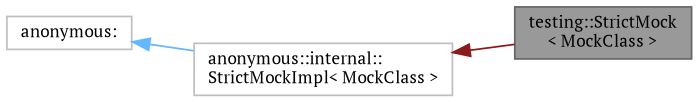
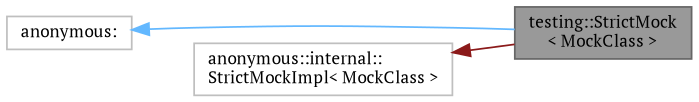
  digraph {
    fontname="PT Serif"
    rankdir=LR
    node [color=grey75 fillcolor=white fontname="PT Serif" fontsize=10 shape=box style=filled]
    edge [dir=back fontname="PT Serif" fontsize=10 labelfontname=Helvetica labelfontsize=10 style=solid]
    n1 [color=gray40 fillcolor=grey60 fontcolor=black height=0.2 label="testing::StrictMock\l\< MockClass \>" width=0.4]
    n2 [height=0.2 label="anonymous::internal::\lStrictMockImpl\< MockClass \>" width=0.4]
    n3 [height=0.2 label="anonymous:" width=0.4]
    n2 -> n1 [color=firebrick4]
-   n3 -> n2 [color=steelblue1]
+   n3 -> n1 [color=steelblue1]
  }
